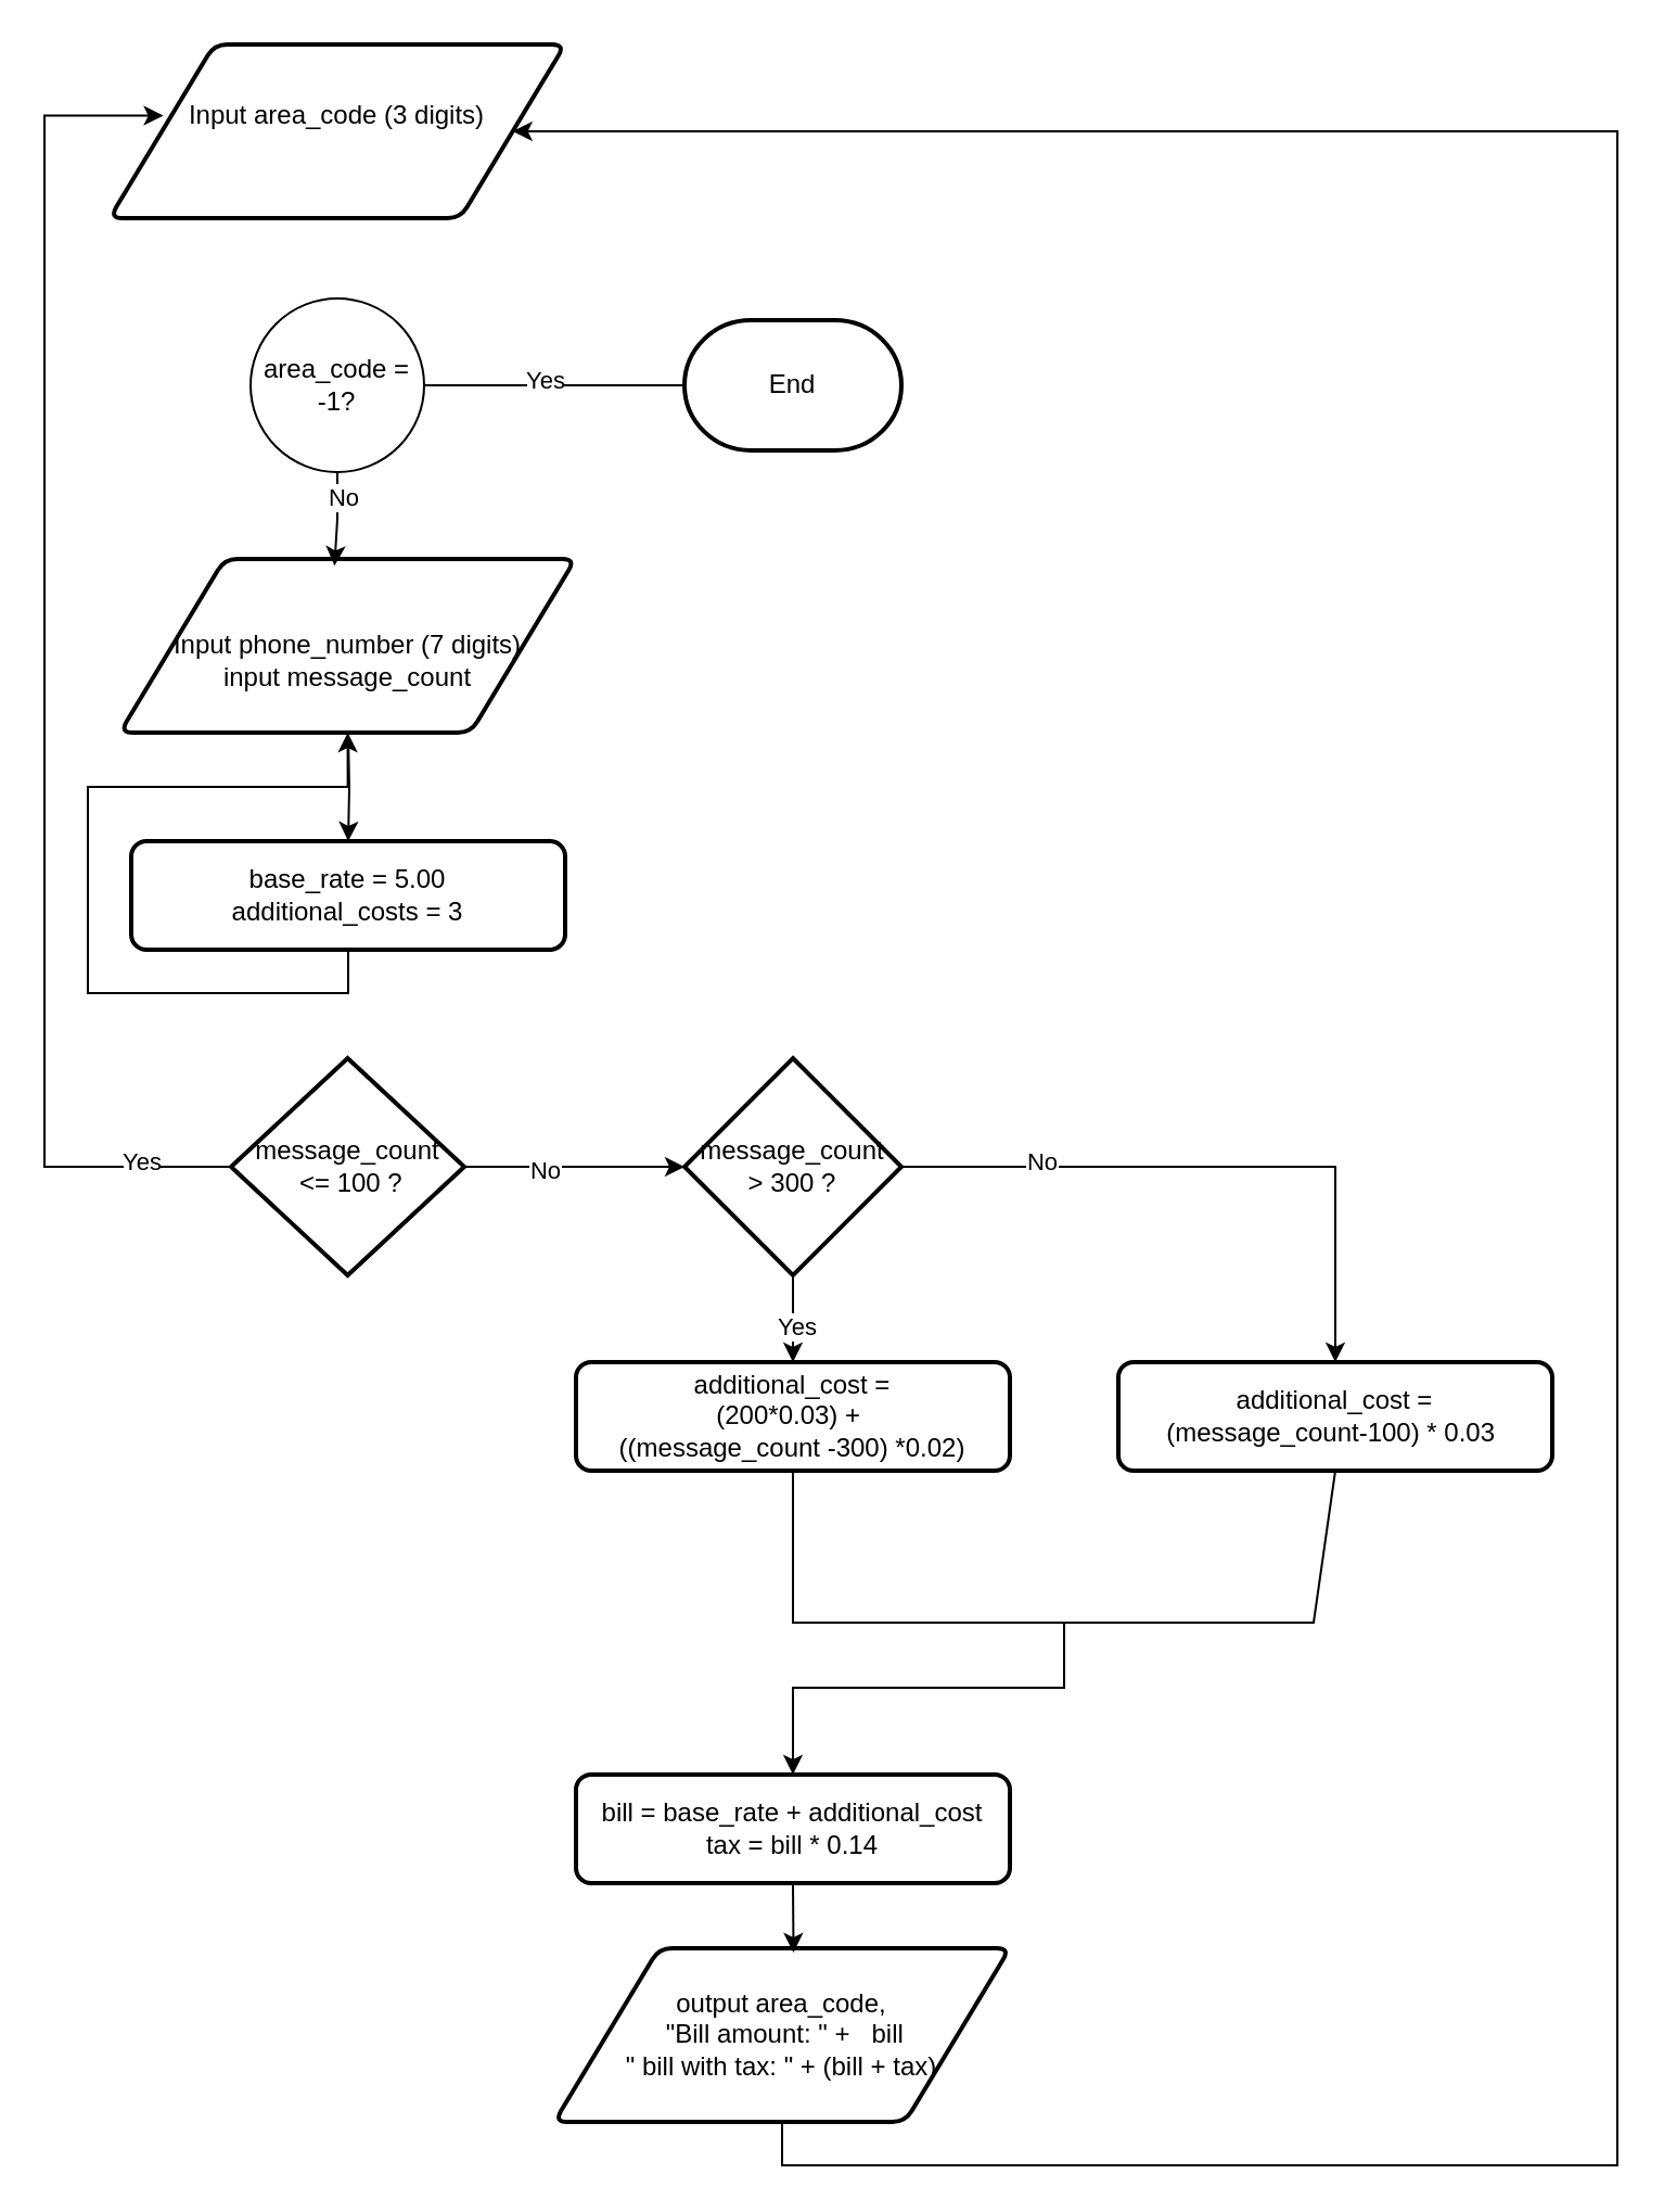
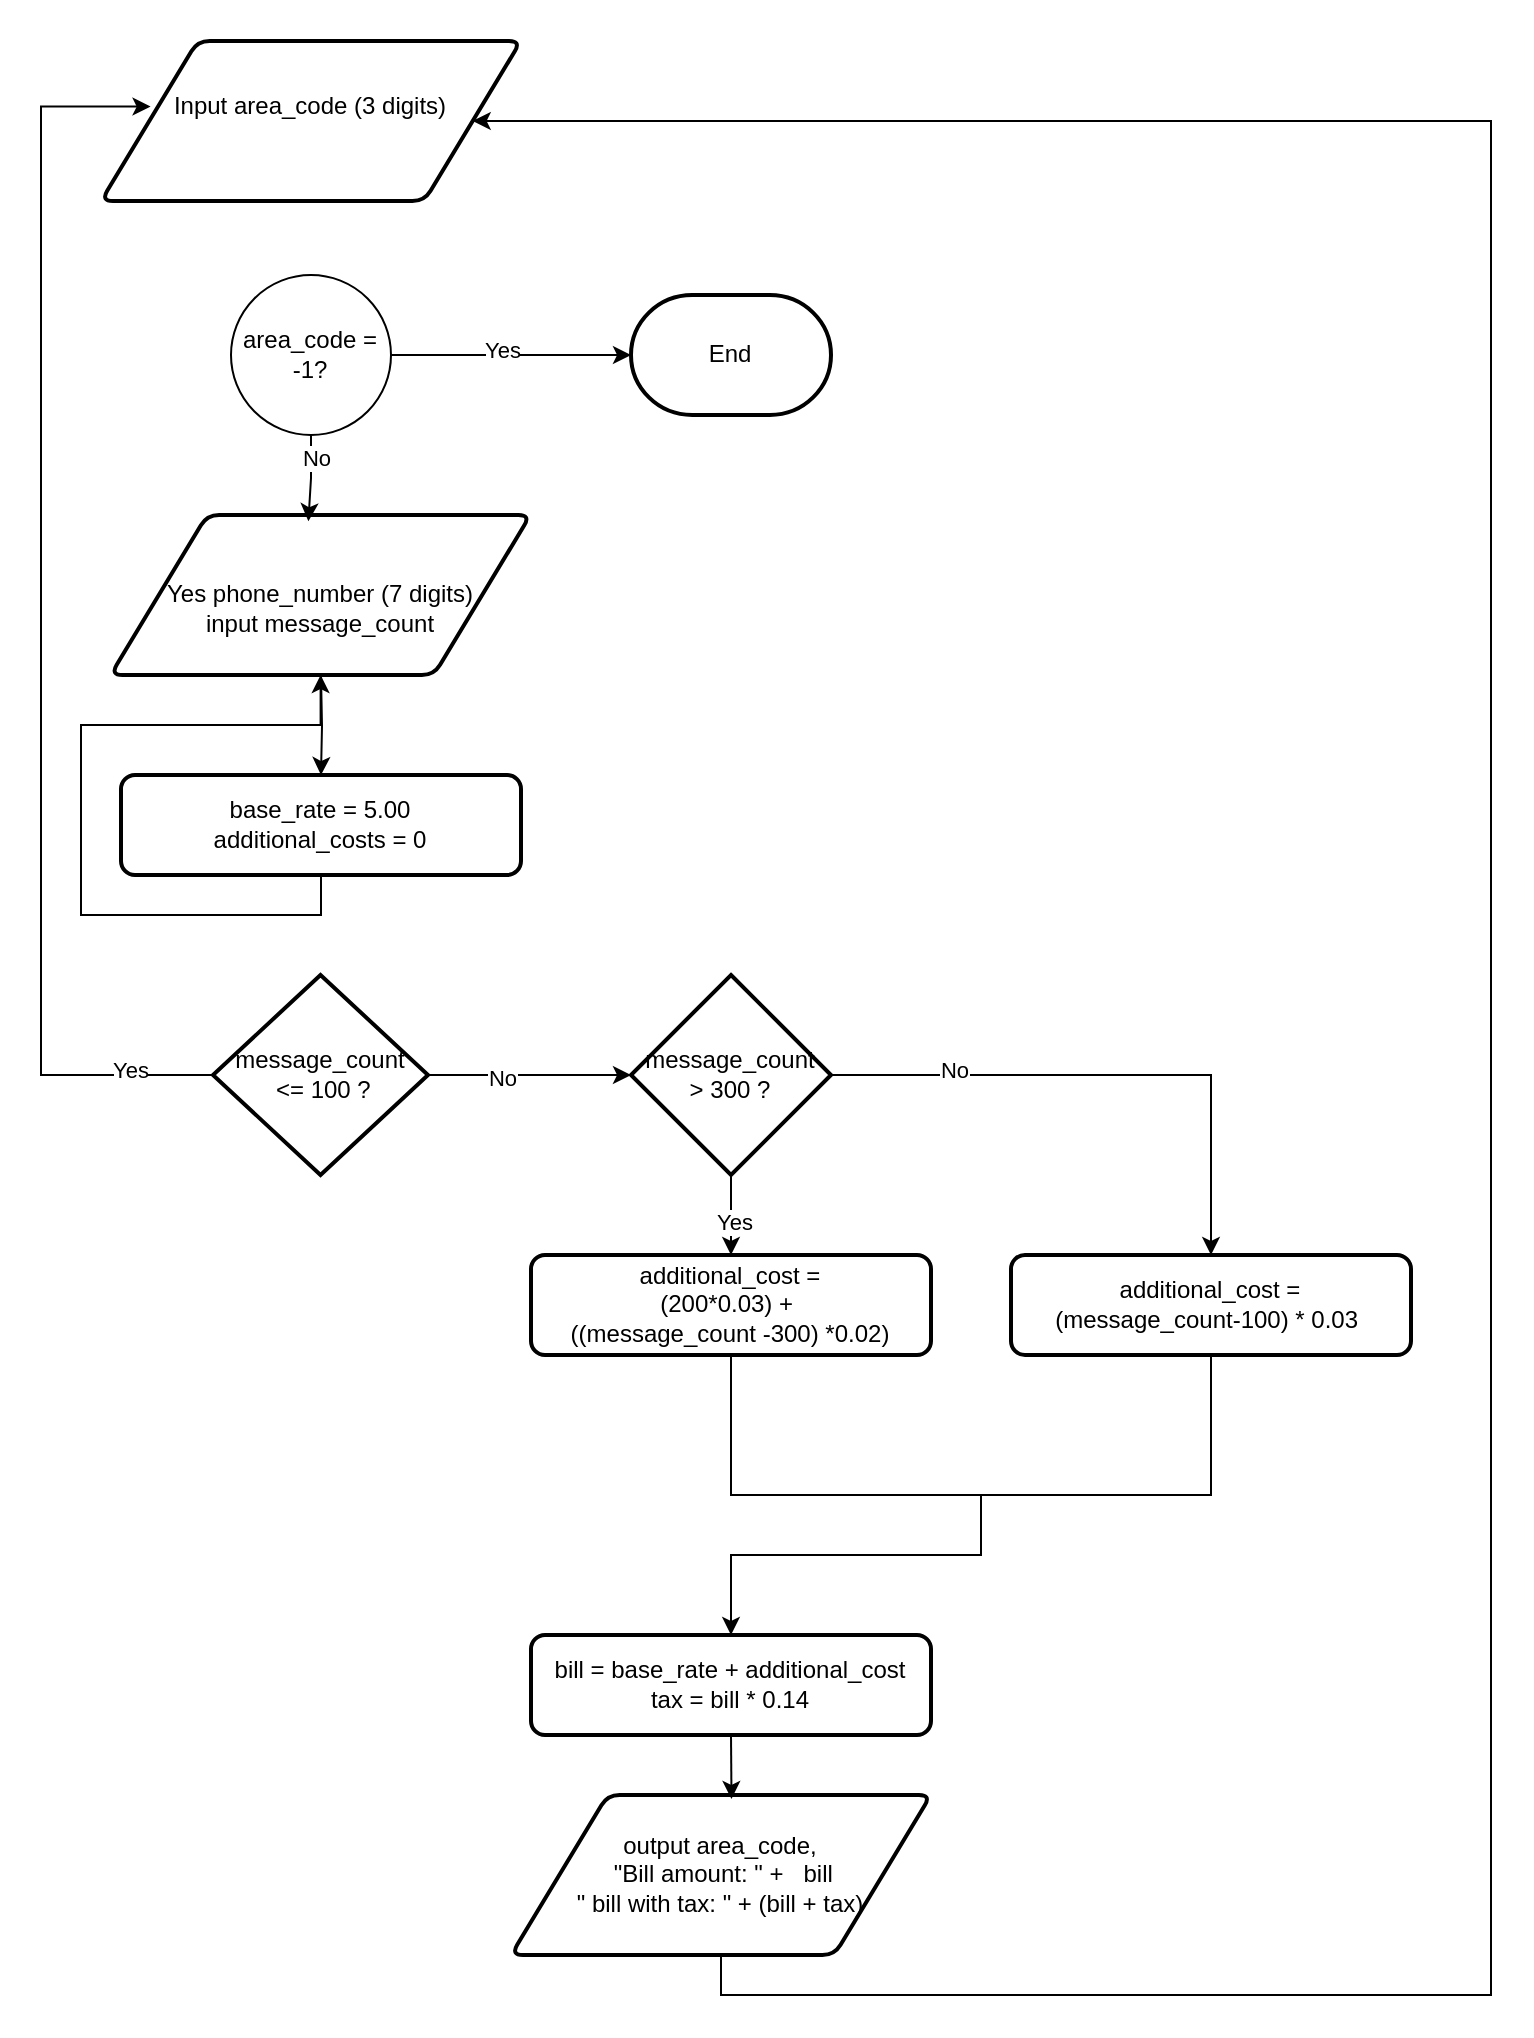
  <mxCell id="0" />
  <mxCell id="1" parent="0" />
  <mxCell id="2" style="edgeStyle=orthogonalEdgeStyle;rounded=0;orthogonalLoop=1;jettySize=auto;html=1;exitX=0.5;exitY=1;exitDx=0;exitDy=0;entryX=0.5;entryY=0;entryDx=0;entryDy=0;" edge="1" parent="1" target="4"><mxGeometry relative="1" as="geometry"><mxPoint x="160" y="337" as="sourcePoint" /></mxGeometry></mxCell>
- <mxCell id="3" value="&lt;div&gt;&lt;br&gt;&lt;/div&gt;&lt;div&gt;Input phone_number (7 digits)&lt;/div&gt;&lt;div&gt;input message_count&lt;/div&gt;" style="shape=parallelogram;html=1;strokeWidth=2;perimeter=parallelogramPerimeter;whiteSpace=wrap;rounded=1;arcSize=12;size=0.23;" vertex="1" parent="1"><mxGeometry x="54.75" y="257" width="210" height="80" as="geometry" /></mxCell>
- <mxCell id="4" value="base_rate = 5.00&lt;div&gt;additional_costs = 3&lt;/div&gt;" style="rounded=1;whiteSpace=wrap;html=1;absoluteArcSize=1;arcSize=14;strokeWidth=2;" vertex="1" parent="1"><mxGeometry x="60" y="387" width="200" height="50" as="geometry" /></mxCell>
+ <mxCell id="3" value="&lt;div&gt;&lt;br&gt;&lt;/div&gt;&lt;div&gt;Yes phone_number (7 digits)&lt;/div&gt;&lt;div&gt;input message_count&lt;/div&gt;" style="shape=parallelogram;html=1;strokeWidth=2;perimeter=parallelogramPerimeter;whiteSpace=wrap;rounded=1;arcSize=12;size=0.23;" vertex="1" parent="1"><mxGeometry x="54.75" y="257" width="210" height="80" as="geometry" /></mxCell>
+ <mxCell id="4" value="base_rate = 5.00&lt;div&gt;additional_costs = 0&lt;/div&gt;" style="rounded=1;whiteSpace=wrap;html=1;absoluteArcSize=1;arcSize=14;strokeWidth=2;" vertex="1" parent="1"><mxGeometry x="60" y="387" width="200" height="50" as="geometry" /></mxCell>
  <mxCell id="5" value="End" style="strokeWidth=2;html=1;shape=mxgraph.flowchart.terminator;whiteSpace=wrap;" vertex="1" parent="1"><mxGeometry x="315" y="147" width="100" height="60" as="geometry" /></mxCell>
  <mxCell id="6" value="message_count&lt;div&gt;&amp;nbsp;&amp;lt;=&amp;nbsp;&lt;span style=&quot;background-color: transparent; color: light-dark(rgb(0, 0, 0), rgb(255, 255, 255));&quot;&gt;100 ?&lt;/span&gt;&lt;/div&gt;" style="strokeWidth=2;html=1;shape=mxgraph.flowchart.decision;whiteSpace=wrap;" vertex="1" parent="1"><mxGeometry x="106" y="487" width="107.5" height="100" as="geometry" /></mxCell>
  <mxCell id="7" style="edgeStyle=orthogonalEdgeStyle;rounded=0;orthogonalLoop=1;jettySize=auto;html=1;exitX=0.5;exitY=1;exitDx=0;exitDy=0;entryX=1;entryY=0.5;entryDx=0;entryDy=0;" edge="1" parent="1" source="8" target="23"><mxGeometry relative="1" as="geometry"><mxPoint x="330" y="57" as="targetPoint" /><Array as="points"><mxPoint x="360" y="997" /><mxPoint x="745" y="997" /><mxPoint x="745" y="60" /></Array></mxGeometry></mxCell>
  <mxCell id="8" value="output area_code,&lt;div&gt;&amp;nbsp;&quot;Bill amount: &quot; +&amp;nbsp;&lt;span style=&quot;background-color: transparent; color: light-dark(rgb(0, 0, 0), rgb(255, 255, 255));&quot;&gt;&amp;nbsp; bill&lt;/span&gt;&lt;div&gt;&lt;div&gt;&quot; bill with tax: &quot; + (bill + tax)&lt;/div&gt;&lt;/div&gt;&lt;/div&gt;" style="shape=parallelogram;html=1;strokeWidth=2;perimeter=parallelogramPerimeter;whiteSpace=wrap;rounded=1;arcSize=12;size=0.23;" vertex="1" parent="1"><mxGeometry x="255" y="897" width="210" height="80" as="geometry" /></mxCell>
  <mxCell id="9" value="bill = base_rate + additional_cost&lt;div&gt;tax = bill * 0.14&lt;/div&gt;" style="rounded=1;whiteSpace=wrap;html=1;absoluteArcSize=1;arcSize=14;strokeWidth=2;" vertex="1" parent="1"><mxGeometry x="265" y="817" width="200" height="50" as="geometry" /></mxCell>
  <mxCell id="10" style="edgeStyle=orthogonalEdgeStyle;rounded=0;orthogonalLoop=1;jettySize=auto;html=1;exitX=0.5;exitY=1;exitDx=0;exitDy=0;" edge="1" parent="1" source="4" target="3"><mxGeometry relative="1" as="geometry" /></mxCell>
  <mxCell id="11" style="edgeStyle=orthogonalEdgeStyle;rounded=0;orthogonalLoop=1;jettySize=auto;html=1;exitX=0.5;exitY=1;exitDx=0;exitDy=0;exitPerimeter=0;entryX=0.5;entryY=0;entryDx=0;entryDy=0;" edge="1" parent="1" source="15" target="18"><mxGeometry relative="1" as="geometry" /></mxCell>
  <mxCell id="12" value="Yes" style="edgeLabel;html=1;align=center;verticalAlign=middle;resizable=0;points=[];" vertex="1" connectable="0" parent="11"><mxGeometry x="0.134" y="1" relative="1" as="geometry"><mxPoint as="offset" /></mxGeometry></mxCell>
  <mxCell id="13" style="edgeStyle=orthogonalEdgeStyle;rounded=0;orthogonalLoop=1;jettySize=auto;html=1;exitX=1;exitY=0.5;exitDx=0;exitDy=0;exitPerimeter=0;" edge="1" parent="1" source="15" target="19"><mxGeometry relative="1" as="geometry" /></mxCell>
  <mxCell id="14" value="No" style="edgeLabel;html=1;align=center;verticalAlign=middle;resizable=0;points=[];" vertex="1" connectable="0" parent="13"><mxGeometry x="-0.562" y="3" relative="1" as="geometry"><mxPoint as="offset" /></mxGeometry></mxCell>
  <mxCell id="15" value="message_count&lt;div&gt;&amp;gt; 300 ?&lt;/div&gt;" style="strokeWidth=2;html=1;shape=mxgraph.flowchart.decision;whiteSpace=wrap;" vertex="1" parent="1"><mxGeometry x="315" y="487" width="100" height="100" as="geometry" /></mxCell>
  <mxCell id="16" style="edgeStyle=orthogonalEdgeStyle;rounded=0;orthogonalLoop=1;jettySize=auto;html=1;exitX=1;exitY=0.5;exitDx=0;exitDy=0;exitPerimeter=0;entryX=0;entryY=0.5;entryDx=0;entryDy=0;entryPerimeter=0;" edge="1" parent="1" source="6" target="15"><mxGeometry relative="1" as="geometry"><Array as="points"><mxPoint x="285" y="537" /><mxPoint x="285" y="537" /></Array></mxGeometry></mxCell>
  <mxCell id="17" value="No" style="edgeLabel;html=1;align=center;verticalAlign=middle;resizable=0;points=[];" vertex="1" connectable="0" parent="16"><mxGeometry x="-0.271" y="-1" relative="1" as="geometry"><mxPoint as="offset" /></mxGeometry></mxCell>
  <mxCell id="18" value="additional_cost =&lt;div&gt;(200*0.03) +&amp;nbsp;&lt;/div&gt;&lt;div&gt;((message_count -300) *0.02)&lt;/div&gt;" style="rounded=1;whiteSpace=wrap;html=1;absoluteArcSize=1;arcSize=14;strokeWidth=2;" vertex="1" parent="1"><mxGeometry x="265" y="627" width="200" height="50" as="geometry" /></mxCell>
- <mxCell id="19" value="additional_cost =&lt;div&gt;(message_count-100) * 0.03&amp;nbsp;&lt;/div&gt;" style="rounded=1;whiteSpace=wrap;html=1;absoluteArcSize=1;arcSize=14;strokeWidth=2;" vertex="1" parent="1"><mxGeometry x="515" y="627" width="200" height="50" as="geometry" /></mxCell>
+ <mxCell id="19" value="additional_cost =&lt;div&gt;(message_count-100) * 0.03&amp;nbsp;&lt;/div&gt;" style="rounded=1;whiteSpace=wrap;html=1;absoluteArcSize=1;arcSize=14;strokeWidth=2;" vertex="1" parent="1"><mxGeometry x="505" y="627" width="200" height="50" as="geometry" /></mxCell>
  <mxCell id="20" style="edgeStyle=orthogonalEdgeStyle;rounded=0;orthogonalLoop=1;jettySize=auto;html=1;exitX=0.5;exitY=1;exitDx=0;exitDy=0;entryX=0.525;entryY=0.025;entryDx=0;entryDy=0;entryPerimeter=0;" edge="1" parent="1" source="9" target="8"><mxGeometry relative="1" as="geometry" /></mxCell>
  <mxCell id="21" value="" style="endArrow=none;html=1;rounded=0;exitX=0.5;exitY=1;exitDx=0;exitDy=0;entryX=0.5;entryY=1;entryDx=0;entryDy=0;" edge="1" parent="1" source="18" target="19"><mxGeometry width="50" height="50" relative="1" as="geometry"><mxPoint x="355" y="747" as="sourcePoint" /><mxPoint x="405" y="697" as="targetPoint" /><Array as="points"><mxPoint x="365" y="747" /><mxPoint x="605" y="747" /></Array></mxGeometry></mxCell>
  <mxCell id="22" value="area_code =&lt;div&gt;-1?&lt;/div&gt;" style="ellipse;whiteSpace=wrap;html=1;" vertex="1" parent="1"><mxGeometry x="115" y="137" width="80" height="80" as="geometry" /></mxCell>
  <mxCell id="23" value="Input area_code (3 digits)&lt;div&gt;&lt;br&gt;&lt;/div&gt;" style="shape=parallelogram;html=1;strokeWidth=2;perimeter=parallelogramPerimeter;whiteSpace=wrap;rounded=1;arcSize=12;size=0.23;" vertex="1" parent="1"><mxGeometry x="50" y="20" width="210" height="80" as="geometry" /></mxCell>
- <mxCell id="24" style="edgeStyle=orthogonalEdgeStyle;rounded=0;orthogonalLoop=1;jettySize=auto;html=1;exitX=1;exitY=0.5;exitDx=0;exitDy=0;entryX=0;entryY=0.5;entryDx=0;entryDy=0;entryPerimeter=0;endArrow=none;" edge="1" parent="1" source="22" target="5"><mxGeometry relative="1" as="geometry" /></mxCell>
+ <mxCell id="24" style="edgeStyle=orthogonalEdgeStyle;rounded=0;orthogonalLoop=1;jettySize=auto;html=1;exitX=1;exitY=0.5;exitDx=0;exitDy=0;entryX=0;entryY=0.5;entryDx=0;entryDy=0;entryPerimeter=0;" edge="1" parent="1" source="22" target="5"><mxGeometry relative="1" as="geometry" /></mxCell>
  <mxCell id="25" value="Yes" style="edgeLabel;html=1;align=center;verticalAlign=middle;resizable=0;points=[];" vertex="1" connectable="0" parent="24"><mxGeometry x="-0.079" y="3" relative="1" as="geometry"><mxPoint as="offset" /></mxGeometry></mxCell>
  <mxCell id="26" style="edgeStyle=orthogonalEdgeStyle;rounded=0;orthogonalLoop=1;jettySize=auto;html=1;exitX=0.5;exitY=1;exitDx=0;exitDy=0;entryX=0.47;entryY=0.039;entryDx=0;entryDy=0;entryPerimeter=0;" edge="1" parent="1" source="22"><mxGeometry relative="1" as="geometry"><mxPoint x="153.7" y="260.12" as="targetPoint" /></mxGeometry></mxCell>
  <mxCell id="27" value="No" style="edgeLabel;html=1;align=center;verticalAlign=middle;resizable=0;points=[];" vertex="1" connectable="0" parent="26"><mxGeometry x="-0.479" y="2" relative="1" as="geometry"><mxPoint as="offset" /></mxGeometry></mxCell>
  <mxCell id="28" value="" style="endArrow=classic;html=1;rounded=0;entryX=0.5;entryY=0;entryDx=0;entryDy=0;" edge="1" parent="1" target="9"><mxGeometry width="50" height="50" relative="1" as="geometry"><mxPoint x="490" y="747" as="sourcePoint" /><mxPoint x="530" y="917" as="targetPoint" /><Array as="points"><mxPoint x="490" y="777" /><mxPoint x="365" y="777" /></Array></mxGeometry></mxCell>
  <mxCell id="29" style="edgeStyle=orthogonalEdgeStyle;rounded=0;orthogonalLoop=1;jettySize=auto;html=1;exitX=0;exitY=0.5;exitDx=0;exitDy=0;exitPerimeter=0;entryX=0.118;entryY=0.41;entryDx=0;entryDy=0;entryPerimeter=0;" edge="1" parent="1" source="6" target="23"><mxGeometry relative="1" as="geometry"><Array as="points"><mxPoint x="20" y="537" /><mxPoint x="20" y="53" /></Array></mxGeometry></mxCell>
  <mxCell id="30" value="Yes" style="edgeLabel;html=1;align=center;verticalAlign=middle;resizable=0;points=[];" vertex="1" connectable="0" parent="29"><mxGeometry x="-0.865" y="-3" relative="1" as="geometry"><mxPoint as="offset" /></mxGeometry></mxCell>
